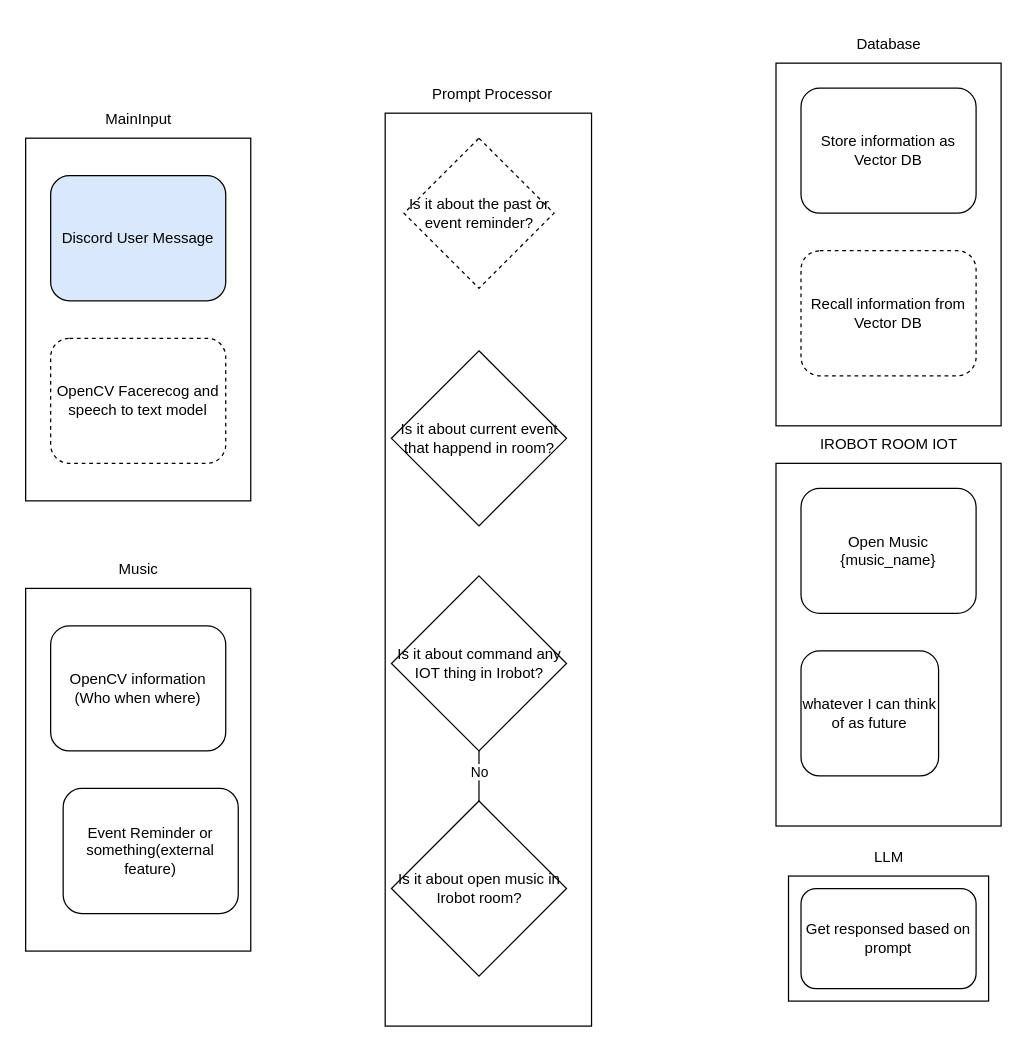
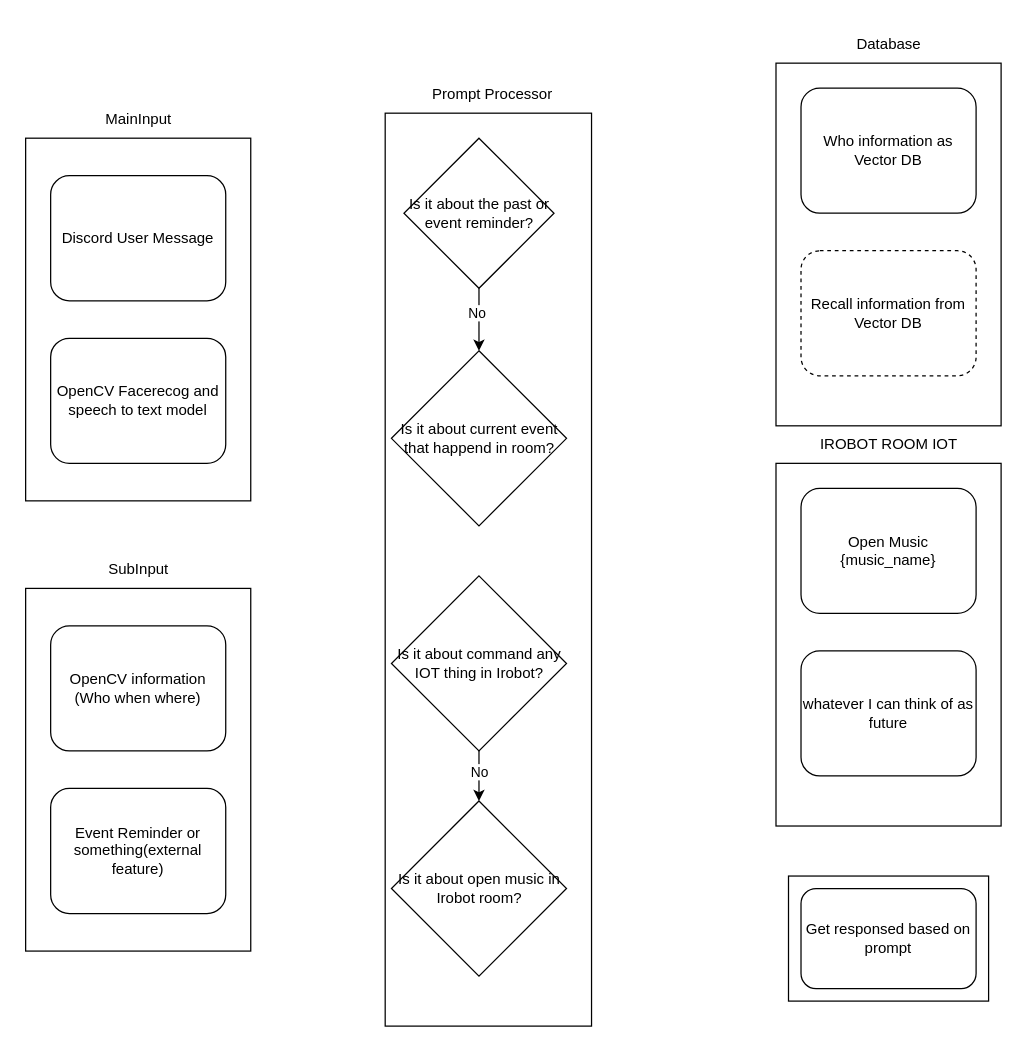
  <mxCell id="0" />
  <mxCell id="1" parent="0" />
  <mxCell id="2" value="" style="group" vertex="1" connectable="0" parent="1"><mxGeometry x="20" y="80" width="180" height="320" as="geometry" /></mxCell>
  <mxCell id="3" value="" style="rounded=0;whiteSpace=wrap;html=1;" vertex="1" parent="2"><mxGeometry y="30" width="180" height="290" as="geometry" /></mxCell>
- <mxCell id="4" value="Discord User Message" style="rounded=1;whiteSpace=wrap;html=1;fillColor=#dae8fc;" vertex="1" parent="2"><mxGeometry x="20" y="60" width="140" height="100" as="geometry" /></mxCell>
- <mxCell id="5" value="OpenCV Facerecog and speech to text model" style="rounded=1;whiteSpace=wrap;html=1;dashed=1;" vertex="1" parent="2"><mxGeometry x="20" y="190" width="140" height="100" as="geometry" /></mxCell>
+ <mxCell id="4" value="Discord User Message" style="rounded=1;whiteSpace=wrap;html=1;" vertex="1" parent="2"><mxGeometry x="20" y="60" width="140" height="100" as="geometry" /></mxCell>
+ <mxCell id="5" value="OpenCV Facerecog and speech to text model" style="rounded=1;whiteSpace=wrap;html=1;" vertex="1" parent="2"><mxGeometry x="20" y="190" width="140" height="100" as="geometry" /></mxCell>
  <mxCell id="6" value="MainInput" style="text;html=1;align=center;verticalAlign=middle;resizable=0;points=[];autosize=1;strokeColor=none;fillColor=none;" vertex="1" parent="2"><mxGeometry x="50" width="80" height="30" as="geometry" /></mxCell>
  <mxCell id="7" value="" style="group" vertex="1" connectable="0" parent="1"><mxGeometry x="20" y="440" width="180" height="320" as="geometry" /></mxCell>
  <mxCell id="8" value="" style="rounded=0;whiteSpace=wrap;html=1;" vertex="1" parent="7"><mxGeometry y="30" width="180" height="290" as="geometry" /></mxCell>
  <mxCell id="9" value="OpenCV information&lt;br&gt;(Who when where)" style="rounded=1;whiteSpace=wrap;html=1;" vertex="1" parent="7"><mxGeometry x="20" y="60" width="140" height="100" as="geometry" /></mxCell>
- <mxCell id="10" value="Event Reminder or something(external feature)" style="rounded=1;whiteSpace=wrap;html=1;" vertex="1" parent="7"><mxGeometry x="30" y="190" width="140" height="100" as="geometry" /></mxCell>
- <mxCell id="11" value="Music" style="text;html=1;align=center;verticalAlign=middle;resizable=0;points=[];autosize=1;strokeColor=none;fillColor=none;" vertex="1" parent="7"><mxGeometry x="55" width="70" height="30" as="geometry" /></mxCell>
+ <mxCell id="10" value="Event Reminder or something(external feature)" style="rounded=1;whiteSpace=wrap;html=1;" vertex="1" parent="7"><mxGeometry x="20" y="190" width="140" height="100" as="geometry" /></mxCell>
+ <mxCell id="11" value="SubInput" style="text;html=1;align=center;verticalAlign=middle;resizable=0;points=[];autosize=1;strokeColor=none;fillColor=none;" vertex="1" parent="7"><mxGeometry x="55" width="70" height="30" as="geometry" /></mxCell>
  <mxCell id="12" value="" style="group" vertex="1" connectable="0" parent="1"><mxGeometry x="630" y="670" width="160" height="130" as="geometry" /></mxCell>
  <mxCell id="13" value="" style="group" vertex="1" connectable="0" parent="12"><mxGeometry width="160" height="130" as="geometry" /></mxCell>
- <mxCell id="14" value="LLM" style="text;html=1;align=center;verticalAlign=middle;resizable=0;points=[];autosize=1;strokeColor=none;fillColor=none;" vertex="1" parent="13"><mxGeometry x="55" width="50" height="30" as="geometry" /></mxCell>
  <mxCell id="15" value="" style="rounded=0;whiteSpace=wrap;html=1;" vertex="1" parent="13"><mxGeometry y="30" width="160" height="100" as="geometry" /></mxCell>
  <mxCell id="16" value="Get responsed based on prompt" style="rounded=1;whiteSpace=wrap;html=1;" vertex="1" parent="12"><mxGeometry x="10" y="40" width="140" height="80" as="geometry" /></mxCell>
  <mxCell id="17" value="" style="group" vertex="1" connectable="0" parent="1"><mxGeometry x="620" y="20" width="180" height="320" as="geometry" /></mxCell>
  <mxCell id="18" value="" style="rounded=0;whiteSpace=wrap;html=1;" vertex="1" parent="17"><mxGeometry y="30" width="180" height="290" as="geometry" /></mxCell>
- <mxCell id="19" value="Store information as Vector DB" style="rounded=1;whiteSpace=wrap;html=1;" vertex="1" parent="17"><mxGeometry x="20" y="50" width="140" height="100" as="geometry" /></mxCell>
+ <mxCell id="19" value="Who information as Vector DB" style="rounded=1;whiteSpace=wrap;html=1;" vertex="1" parent="17"><mxGeometry x="20" y="50" width="140" height="100" as="geometry" /></mxCell>
  <mxCell id="20" value="Database" style="text;html=1;align=center;verticalAlign=middle;resizable=0;points=[];autosize=1;strokeColor=none;fillColor=none;" vertex="1" parent="17"><mxGeometry x="55" width="70" height="30" as="geometry" /></mxCell>
  <mxCell id="21" value="Recall information from Vector DB" style="rounded=1;whiteSpace=wrap;html=1;dashed=1;" vertex="1" parent="17"><mxGeometry x="20" y="180" width="140" height="100" as="geometry" /></mxCell>
  <mxCell id="22" value="" style="group" vertex="1" connectable="0" parent="1"><mxGeometry x="620" y="340" width="180" height="320" as="geometry" /></mxCell>
  <mxCell id="23" value="" style="rounded=0;whiteSpace=wrap;html=1;" vertex="1" parent="22"><mxGeometry y="30" width="180" height="290" as="geometry" /></mxCell>
  <mxCell id="24" value="Open Music {music_name}" style="rounded=1;whiteSpace=wrap;html=1;" vertex="1" parent="22"><mxGeometry x="20" y="50" width="140" height="100" as="geometry" /></mxCell>
  <mxCell id="25" value="IROBOT ROOM IOT" style="text;html=1;align=center;verticalAlign=middle;resizable=0;points=[];autosize=1;strokeColor=none;fillColor=none;" vertex="1" parent="22"><mxGeometry x="25" width="130" height="30" as="geometry" /></mxCell>
- <mxCell id="26" value="whatever I can think of as future" style="rounded=1;whiteSpace=wrap;html=1;" vertex="1" parent="22"><mxGeometry x="20" y="180" width="110" height="100" as="geometry" /></mxCell>
+ <mxCell id="26" value="whatever I can think of as future" style="rounded=1;whiteSpace=wrap;html=1;" vertex="1" parent="22"><mxGeometry x="20" y="180" width="140" height="100" as="geometry" /></mxCell>
  <mxCell id="27" value="" style="group" vertex="1" connectable="0" parent="1"><mxGeometry x="307.5" y="60" width="165" height="760" as="geometry" /></mxCell>
  <mxCell id="28" value="" style="rounded=0;whiteSpace=wrap;html=1;" vertex="1" parent="27"><mxGeometry y="30" width="165" height="730" as="geometry" /></mxCell>
  <mxCell id="29" value="Prompt Processor" style="text;html=1;align=center;verticalAlign=middle;resizable=0;points=[];autosize=1;strokeColor=none;fillColor=none;" vertex="1" parent="27"><mxGeometry x="25" width="120" height="30" as="geometry" /></mxCell>
- <mxCell id="30" value="Is it about the past or event reminder?" style="rhombus;whiteSpace=wrap;html=1;dashed=1;" vertex="1" parent="27"><mxGeometry x="15" y="50" width="120" height="120" as="geometry" /></mxCell>
+ <mxCell id="30" value="Is it about the past or event reminder?" style="rhombus;whiteSpace=wrap;html=1;" vertex="1" parent="27"><mxGeometry x="15" y="50" width="120" height="120" as="geometry" /></mxCell>
  <mxCell id="31" value="Is it about current event that happend in room?" style="rhombus;whiteSpace=wrap;html=1;" vertex="1" parent="27"><mxGeometry x="5" y="220" width="140" height="140" as="geometry" /></mxCell>
+ <mxCell id="32" style="edgeStyle=orthogonalEdgeStyle;rounded=0;orthogonalLoop=1;jettySize=auto;html=1;entryX=0.5;entryY=0;entryDx=0;entryDy=0;" edge="1" parent="27" source="30" target="31"><mxGeometry relative="1" as="geometry" /></mxCell>
+ <mxCell id="33" value="No" style="edgeLabel;html=1;align=center;verticalAlign=middle;resizable=0;points=[];" vertex="1" connectable="0" parent="32"><mxGeometry x="-0.243" y="-2" relative="1" as="geometry"><mxPoint as="offset" /></mxGeometry></mxCell>
  <mxCell id="34" value="Is it about command any IOT thing in Irobot?" style="rhombus;whiteSpace=wrap;html=1;" vertex="1" parent="27"><mxGeometry x="5" y="400" width="140" height="140" as="geometry" /></mxCell>
  <mxCell id="35" value="Is it about open music in Irobot room?" style="rhombus;whiteSpace=wrap;html=1;" vertex="1" parent="27"><mxGeometry x="5" y="580" width="140" height="140" as="geometry" /></mxCell>
- <mxCell id="36" style="edgeStyle=orthogonalEdgeStyle;rounded=0;orthogonalLoop=1;jettySize=auto;html=1;entryX=0.5;entryY=0;entryDx=0;entryDy=0;endArrow=none;" edge="1" parent="27" source="34" target="35"><mxGeometry relative="1" as="geometry" /></mxCell>
+ <mxCell id="36" style="edgeStyle=orthogonalEdgeStyle;rounded=0;orthogonalLoop=1;jettySize=auto;html=1;entryX=0.5;entryY=0;entryDx=0;entryDy=0;" edge="1" parent="27" source="34" target="35"><mxGeometry relative="1" as="geometry" /></mxCell>
  <mxCell id="37" value="No" style="edgeLabel;html=1;align=center;verticalAlign=middle;resizable=0;points=[];" vertex="1" connectable="0" parent="36"><mxGeometry x="-0.22" relative="1" as="geometry"><mxPoint as="offset" /></mxGeometry></mxCell>
